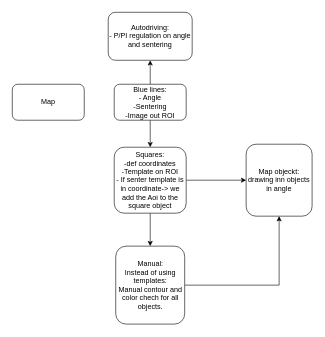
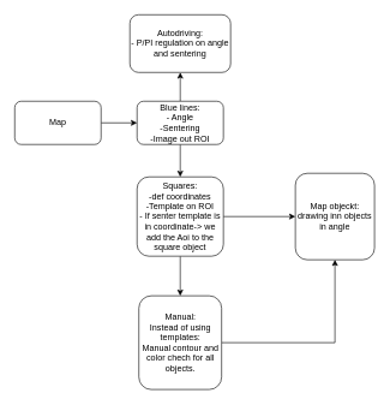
  <mxCell id="0" />
  <mxCell id="1" parent="0" />
+ <mxCell id="2" style="edgeStyle=orthogonalEdgeStyle;rounded=0;orthogonalLoop=1;jettySize=auto;html=1;entryX=0;entryY=0.5;entryDx=0;entryDy=0;" edge="1" parent="1" source="3" target="6"><mxGeometry relative="1" as="geometry" /></mxCell>
  <mxCell id="3" value="Map" style="rounded=1;whiteSpace=wrap;html=1;" vertex="1" parent="1"><mxGeometry x="20" y="140" width="120" height="60" as="geometry" /></mxCell>
  <mxCell id="4" style="edgeStyle=orthogonalEdgeStyle;rounded=0;orthogonalLoop=1;jettySize=auto;html=1;entryX=0.5;entryY=1;entryDx=0;entryDy=0;" edge="1" parent="1" source="6" target="11"><mxGeometry relative="1" as="geometry" /></mxCell>
  <mxCell id="5" style="edgeStyle=orthogonalEdgeStyle;rounded=0;orthogonalLoop=1;jettySize=auto;html=1;entryX=0.5;entryY=0;entryDx=0;entryDy=0;" edge="1" parent="1" source="6" target="9"><mxGeometry relative="1" as="geometry" /></mxCell>
  <mxCell id="6" value="Blue lines:&lt;br&gt;- Angle&lt;br&gt;-Sentering&lt;br&gt;-Image out ROI" style="rounded=1;whiteSpace=wrap;html=1;" vertex="1" parent="1"><mxGeometry x="190" y="140" width="120" height="60" as="geometry" /></mxCell>
  <mxCell id="7" style="edgeStyle=orthogonalEdgeStyle;rounded=0;orthogonalLoop=1;jettySize=auto;html=1;exitX=0.5;exitY=1;exitDx=0;exitDy=0;entryX=0.5;entryY=0;entryDx=0;entryDy=0;" edge="1" parent="1" source="9" target="13"><mxGeometry relative="1" as="geometry" /></mxCell>
  <mxCell id="8" style="edgeStyle=orthogonalEdgeStyle;rounded=0;orthogonalLoop=1;jettySize=auto;html=1;entryX=0;entryY=0.5;entryDx=0;entryDy=0;" edge="1" parent="1" source="9" target="10"><mxGeometry relative="1" as="geometry" /></mxCell>
  <mxCell id="9" value="Squares:&lt;br&gt;-def coordinates&lt;br&gt;-Template on ROI&lt;br&gt;- If senter template is in coordinate-&amp;gt; we add the Aoi to the square object" style="rounded=1;whiteSpace=wrap;html=1;" vertex="1" parent="1"><mxGeometry x="190" y="245" width="120" height="110" as="geometry" /></mxCell>
  <mxCell id="10" value="Map objeckt:&lt;br&gt;drawing inn objects in angle" style="rounded=1;whiteSpace=wrap;html=1;" vertex="1" parent="1"><mxGeometry x="410" y="240" width="110" height="120" as="geometry" /></mxCell>
  <mxCell id="11" value="Autodriving:&lt;br&gt;- P/PI regulation on angle and sentering" style="rounded=1;whiteSpace=wrap;html=1;" vertex="1" parent="1"><mxGeometry x="180" y="20" width="140" height="80" as="geometry" /></mxCell>
  <mxCell id="12" style="edgeStyle=orthogonalEdgeStyle;rounded=0;orthogonalLoop=1;jettySize=auto;html=1;entryX=0.5;entryY=1;entryDx=0;entryDy=0;" edge="1" parent="1" source="13" target="10"><mxGeometry relative="1" as="geometry" /></mxCell>
  <mxCell id="13" value="Manual:&lt;br&gt;Instead of using templates:&lt;br&gt;Manual contour and color chech for all objects." style="rounded=1;whiteSpace=wrap;html=1;" vertex="1" parent="1"><mxGeometry x="192.5" y="410" width="115" height="130" as="geometry" /></mxCell>
